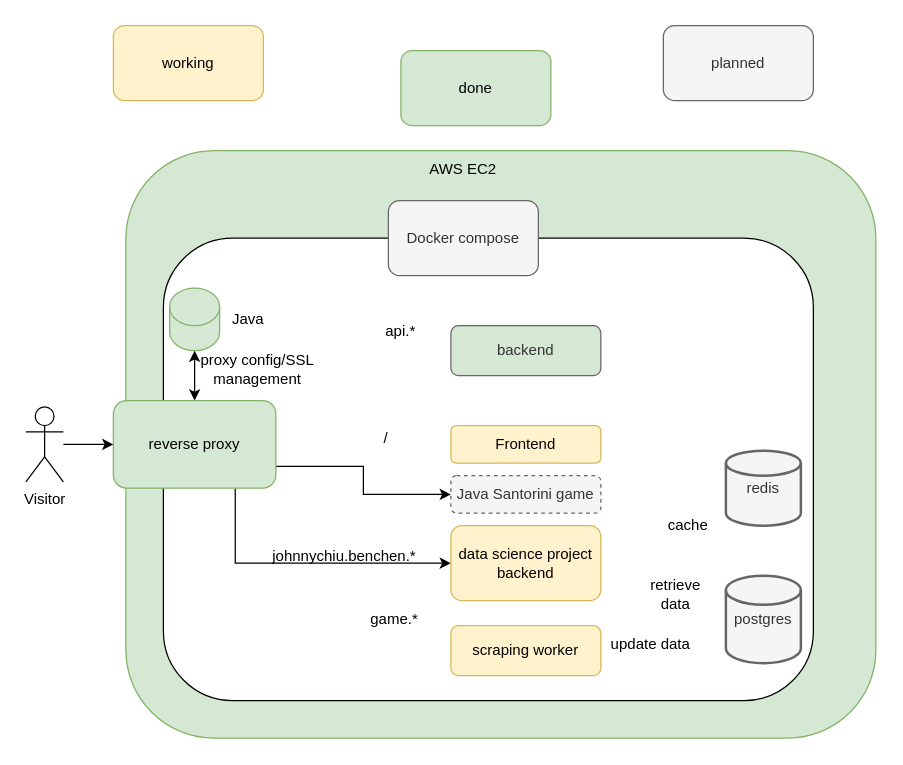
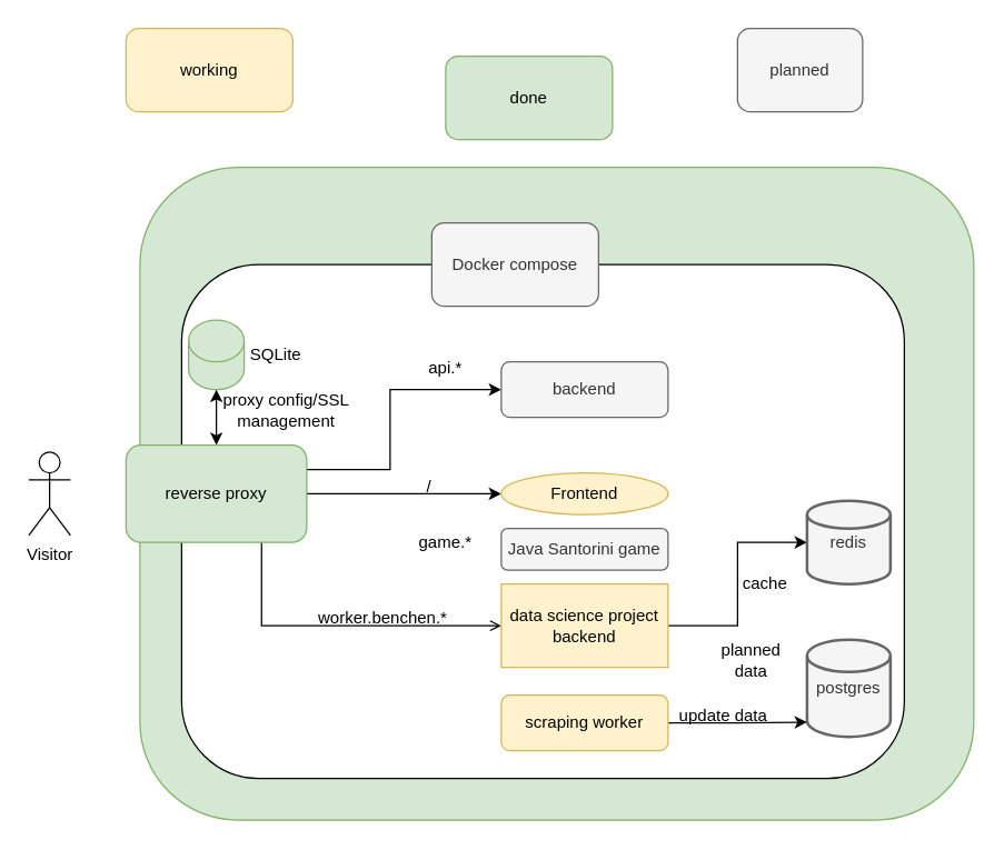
  <mxCell id="0" />
  <mxCell id="1" parent="0" />
  <mxCell id="2" value="" style="rounded=1;whiteSpace=wrap;html=1;fillColor=#d5e8d4;strokeColor=#82b366;" vertex="1" parent="1"><mxGeometry x="100" y="120" width="600" height="470" as="geometry" /></mxCell>
  <mxCell id="3" value="" style="rounded=1;whiteSpace=wrap;html=1;" vertex="1" parent="1"><mxGeometry x="130" y="190" width="520" height="370" as="geometry" /></mxCell>
  <mxCell id="4" value="Visitor" style="shape=umlActor;verticalLabelPosition=bottom;verticalAlign=top;html=1;outlineConnect=0;" vertex="1" parent="1"><mxGeometry x="20" y="325" width="30" height="60" as="geometry" /></mxCell>
- <mxCell id="6" style="edgeStyle=orthogonalEdgeStyle;rounded=0;orthogonalLoop=1;jettySize=auto;html=1;exitX=1;exitY=0.75;exitDx=0;exitDy=0;entryX=0;entryY=0.5;entryDx=0;entryDy=0;" edge="1" parent="1" source="9" target="17"><mxGeometry relative="1" as="geometry" /></mxCell>
- <mxCell id="8" style="edgeStyle=orthogonalEdgeStyle;rounded=0;orthogonalLoop=1;jettySize=auto;html=1;exitX=0.75;exitY=1;exitDx=0;exitDy=0;entryX=0;entryY=0.5;entryDx=0;entryDy=0;" edge="1" parent="1" source="9" target="22"><mxGeometry relative="1" as="geometry" /></mxCell>
+ <mxCell id="5" style="edgeStyle=orthogonalEdgeStyle;rounded=0;orthogonalLoop=1;jettySize=auto;html=1;entryX=0;entryY=0.5;entryDx=0;entryDy=0;" edge="1" parent="1" source="9" target="16"><mxGeometry relative="1" as="geometry" /></mxCell>
+ <mxCell id="7" style="edgeStyle=orthogonalEdgeStyle;rounded=0;orthogonalLoop=1;jettySize=auto;html=1;exitX=1;exitY=0.25;exitDx=0;exitDy=0;entryX=0;entryY=0.5;entryDx=0;entryDy=0;" edge="1" parent="1" source="9" target="20"><mxGeometry relative="1" as="geometry"><Array as="points"><mxPoint x="280" y="338" /><mxPoint x="280" y="280" /></Array></mxGeometry></mxCell>
+ <mxCell id="8" style="edgeStyle=orthogonalEdgeStyle;rounded=0;orthogonalLoop=1;jettySize=auto;html=1;exitX=0.75;exitY=1;exitDx=0;exitDy=0;entryX=0;entryY=0.5;entryDx=0;entryDy=0;endArrow=open;" edge="1" parent="1" source="9" target="22"><mxGeometry relative="1" as="geometry" /></mxCell>
  <mxCell id="9" value="reverse proxy" style="rounded=1;whiteSpace=wrap;html=1;fillColor=#d5e8d4;strokeColor=#82b366;" vertex="1" parent="1"><mxGeometry x="90" y="320" width="130" height="70" as="geometry" /></mxCell>
- <mxCell id="10" value="" style="endArrow=classic;html=1;rounded=0;entryX=0;entryY=0.5;entryDx=0;entryDy=0;" edge="1" parent="1" source="4" target="9"><mxGeometry width="50" height="50" relative="1" as="geometry"><mxPoint x="60" y="350" as="sourcePoint" /><mxPoint x="160" y="340" as="targetPoint" /></mxGeometry></mxCell>
  <mxCell id="11" value="" style="shape=cylinder3;whiteSpace=wrap;html=1;boundedLbl=1;backgroundOutline=1;size=15;fillColor=#d5e8d4;strokeColor=#82b366;" vertex="1" parent="1"><mxGeometry x="135" y="230" width="40" height="50" as="geometry" /></mxCell>
  <mxCell id="12" style="edgeStyle=orthogonalEdgeStyle;rounded=0;orthogonalLoop=1;jettySize=auto;html=1;exitX=0.5;exitY=1;exitDx=0;exitDy=0;exitPerimeter=0;" edge="1" parent="1" source="11" target="11"><mxGeometry relative="1" as="geometry" /></mxCell>
- <mxCell id="13" value="Java" style="text;html=1;strokeColor=none;fillColor=none;align=center;verticalAlign=middle;whiteSpace=wrap;rounded=0;" vertex="1" parent="1"><mxGeometry x="157.5" y="240" width="80" height="30" as="geometry" /></mxCell>
+ <mxCell id="13" value="SQLite" style="text;html=1;strokeColor=none;fillColor=none;align=center;verticalAlign=middle;whiteSpace=wrap;rounded=0;" vertex="1" parent="1"><mxGeometry x="157.5" y="240" width="80" height="30" as="geometry" /></mxCell>
  <mxCell id="14" value="" style="endArrow=classic;startArrow=classic;html=1;rounded=0;exitX=0.5;exitY=0;exitDx=0;exitDy=0;entryX=0.5;entryY=1;entryDx=0;entryDy=0;entryPerimeter=0;" edge="1" parent="1" source="9" target="11"><mxGeometry width="50" height="50" relative="1" as="geometry"><mxPoint x="240" y="360" as="sourcePoint" /><mxPoint x="290" y="310" as="targetPoint" /></mxGeometry></mxCell>
  <mxCell id="15" value="proxy config/SSL management" style="text;html=1;strokeColor=none;fillColor=none;align=center;verticalAlign=middle;whiteSpace=wrap;rounded=0;" vertex="1" parent="1"><mxGeometry x="157.5" y="280" width="95" height="30" as="geometry" /></mxCell>
- <mxCell id="16" value="Frontend" style="rounded=1;whiteSpace=wrap;html=1;fillColor=#fff2cc;strokeColor=#d6b656;" vertex="1" parent="1"><mxGeometry x="360" y="340" width="120" height="30" as="geometry" /></mxCell>
- <mxCell id="17" value="Java Santorini game" style="rounded=1;whiteSpace=wrap;html=1;fillColor=#f5f5f5;fontColor=#333333;strokeColor=#666666;dashed=1;" vertex="1" parent="1"><mxGeometry x="360" y="380" width="120" height="30" as="geometry" /></mxCell>
+ <mxCell id="16" value="Frontend" style="ellipse;whiteSpace=wrap;html=1;fillColor=#fff2cc;strokeColor=#d6b656;" vertex="1" parent="1"><mxGeometry x="360" y="340" width="120" height="30" as="geometry" /></mxCell>
+ <mxCell id="17" value="Java Santorini game" style="rounded=1;whiteSpace=wrap;html=1;fillColor=#f5f5f5;fontColor=#333333;strokeColor=#666666;" vertex="1" parent="1"><mxGeometry x="360" y="380" width="120" height="30" as="geometry" /></mxCell>
  <mxCell id="18" value="Docker compose" style="rounded=1;whiteSpace=wrap;html=1;fillColor=#f5f5f5;fontColor=#333333;strokeColor=#666666;" vertex="1" parent="1"><mxGeometry x="310" y="160" width="120" height="60" as="geometry" /></mxCell>
- <mxCell id="19" value="AWS EC2" style="text;html=1;strokeColor=none;fillColor=none;align=center;verticalAlign=middle;whiteSpace=wrap;rounded=0;" vertex="1" parent="1"><mxGeometry x="340" y="120" width="60" height="30" as="geometry" /></mxCell>
- <mxCell id="20" value="backend" style="rounded=1;whiteSpace=wrap;html=1;fillColor=#d5e8d4;fontColor=#333333;strokeColor=#666666;" vertex="1" parent="1"><mxGeometry x="360" y="260" width="120" height="40" as="geometry" /></mxCell>
- <mxCell id="22" value="data science project backend" style="rounded=1;whiteSpace=wrap;html=1;fillColor=#fff2cc;strokeColor=#d6b656;" vertex="1" parent="1"><mxGeometry x="360" y="420" width="120" height="60" as="geometry" /></mxCell>
+ <mxCell id="20" value="backend" style="rounded=1;whiteSpace=wrap;html=1;fillColor=#f5f5f5;fontColor=#333333;strokeColor=#666666;" vertex="1" parent="1"><mxGeometry x="360" y="260" width="120" height="40" as="geometry" /></mxCell>
+ <mxCell id="21" value="" style="edgeStyle=orthogonalEdgeStyle;rounded=0;orthogonalLoop=1;jettySize=auto;html=1;" edge="1" parent="1" source="22" target="23"><mxGeometry relative="1" as="geometry" /></mxCell>
+ <mxCell id="22" value="data science project backend" style="whiteSpace=wrap;html=1;fillColor=#fff2cc;strokeColor=#d6b656;rounded=0;" vertex="1" parent="1"><mxGeometry x="360" y="420" width="120" height="60" as="geometry" /></mxCell>
  <mxCell id="23" value="redis" style="strokeWidth=2;html=1;shape=mxgraph.flowchart.database;whiteSpace=wrap;fillColor=#f5f5f5;fontColor=#333333;strokeColor=#666666;" vertex="1" parent="1"><mxGeometry x="580" y="360" width="60" height="60" as="geometry" /></mxCell>
  <mxCell id="24" value="cache" style="text;html=1;strokeColor=none;fillColor=none;align=center;verticalAlign=middle;whiteSpace=wrap;rounded=0;" vertex="1" parent="1"><mxGeometry x="520" y="405" width="60" height="30" as="geometry" /></mxCell>
  <mxCell id="25" value="postgres" style="strokeWidth=2;html=1;shape=mxgraph.flowchart.database;whiteSpace=wrap;fillColor=#f5f5f5;fontColor=#333333;strokeColor=#666666;" vertex="1" parent="1"><mxGeometry x="580" y="460" width="60" height="70" as="geometry" /></mxCell>
+ <mxCell id="26" style="edgeStyle=orthogonalEdgeStyle;rounded=0;orthogonalLoop=1;jettySize=auto;html=1;entryX=0;entryY=0.85;entryDx=0;entryDy=0;entryPerimeter=0;" edge="1" parent="1" source="27" target="25"><mxGeometry relative="1" as="geometry" /></mxCell>
  <mxCell id="27" value="scraping worker" style="rounded=1;whiteSpace=wrap;html=1;fillColor=#fff2cc;strokeColor=#d6b656;" vertex="1" parent="1"><mxGeometry x="360" y="500" width="120" height="40" as="geometry" /></mxCell>
  <mxCell id="28" value="update data" style="text;html=1;strokeColor=none;fillColor=none;align=center;verticalAlign=middle;whiteSpace=wrap;rounded=0;" vertex="1" parent="1"><mxGeometry x="485" y="500" width="70" height="30" as="geometry" /></mxCell>
- <mxCell id="29" value="retrieve data" style="text;html=1;strokeColor=none;fillColor=none;align=center;verticalAlign=middle;whiteSpace=wrap;rounded=0;" vertex="1" parent="1"><mxGeometry x="510" y="460" width="60" height="30" as="geometry" /></mxCell>
+ <mxCell id="29" value="planned data" style="text;html=1;strokeColor=none;fillColor=none;align=center;verticalAlign=middle;whiteSpace=wrap;rounded=0;" vertex="1" parent="1"><mxGeometry x="510" y="460" width="60" height="30" as="geometry" /></mxCell>
  <mxCell id="30" value="/&amp;nbsp;" style="text;html=1;strokeColor=none;fillColor=none;align=center;verticalAlign=middle;whiteSpace=wrap;rounded=0;" vertex="1" parent="1"><mxGeometry x="280" y="335" width="60" height="30" as="geometry" /></mxCell>
  <mxCell id="31" value="api.*" style="text;html=1;strokeColor=none;fillColor=none;align=center;verticalAlign=middle;whiteSpace=wrap;rounded=0;" vertex="1" parent="1"><mxGeometry x="290" y="250" width="60" height="30" as="geometry" /></mxCell>
- <mxCell id="32" value="game.*" style="text;html=1;strokeColor=none;fillColor=none;align=center;verticalAlign=middle;whiteSpace=wrap;rounded=0;" vertex="1" parent="1"><mxGeometry x="285" y="480" width="60" height="30" as="geometry" /></mxCell>
- <mxCell id="33" value="johnnychiu.benchen.*" style="text;html=1;strokeColor=none;fillColor=none;align=center;verticalAlign=middle;whiteSpace=wrap;rounded=0;" vertex="1" parent="1"><mxGeometry x="210" y="430" width="130" height="30" as="geometry" /></mxCell>
+ <mxCell id="32" value="game.*" style="text;html=1;strokeColor=none;fillColor=none;align=center;verticalAlign=middle;whiteSpace=wrap;rounded=0;" vertex="1" parent="1"><mxGeometry x="290" y="375" width="60" height="30" as="geometry" /></mxCell>
+ <mxCell id="33" value="worker.benchen.*" style="text;html=1;strokeColor=none;fillColor=none;align=center;verticalAlign=middle;whiteSpace=wrap;rounded=0;" vertex="1" parent="1"><mxGeometry x="210" y="430" width="130" height="30" as="geometry" /></mxCell>
  <mxCell id="34" value="working" style="rounded=1;whiteSpace=wrap;html=1;fillColor=#fff2cc;strokeColor=#d6b656;" vertex="1" parent="1"><mxGeometry x="90" y="20" width="120" height="60" as="geometry" /></mxCell>
  <mxCell id="35" value="done" style="rounded=1;whiteSpace=wrap;html=1;fillColor=#d5e8d4;strokeColor=#82b366;" vertex="1" parent="1"><mxGeometry x="320" y="40" width="120" height="60" as="geometry" /></mxCell>
- <mxCell id="36" value="planned" style="rounded=1;whiteSpace=wrap;html=1;fillColor=#f5f5f5;fontColor=#333333;strokeColor=#666666;" vertex="1" parent="1"><mxGeometry x="530" y="20" width="120" height="60" as="geometry" /></mxCell>
+ <mxCell id="36" value="planned" style="rounded=1;whiteSpace=wrap;html=1;fillColor=#f5f5f5;fontColor=#333333;strokeColor=#666666;" vertex="1" parent="1"><mxGeometry x="530" y="20" width="90" height="60" as="geometry" /></mxCell>
